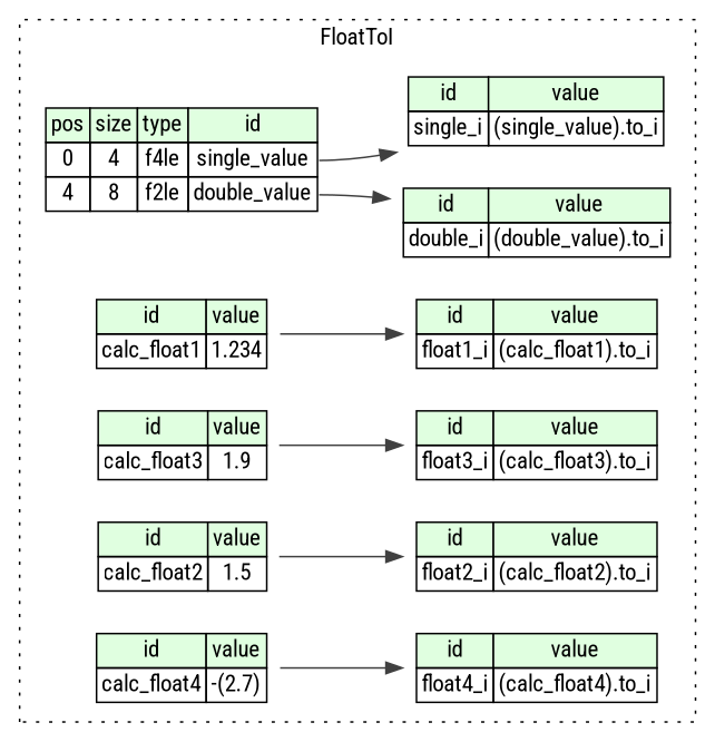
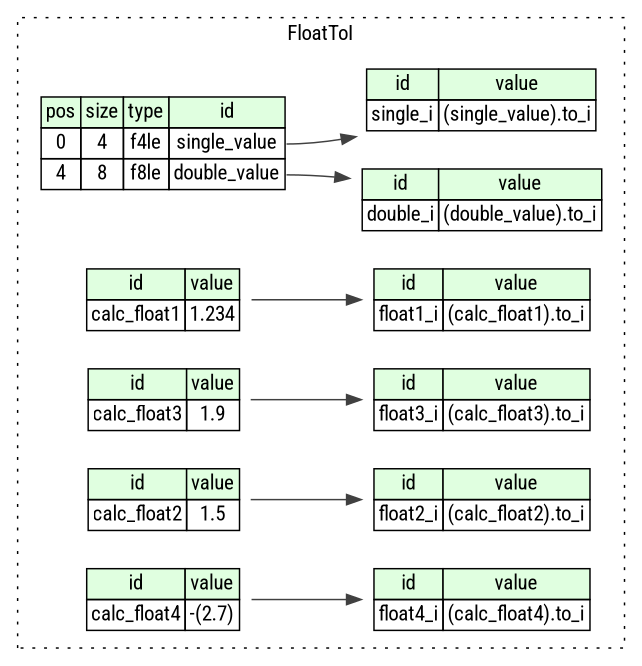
  digraph {
    rankdir=LR
    fontname="Roboto Condensed"
    node [shape=plaintext fontname="Roboto Condensed"]
    edge [color="#404040" fontname="Roboto Condensed"]
-   n1 [label=<<TABLE BORDER="0" CELLBORDER="1" CELLSPACING="0"> 			<TR><TD BGCOLOR="#E0FFE0">pos</TD><TD BGCOLOR="#E0FFE0">size</TD><TD BGCOLOR="#E0FFE0">type</TD><TD BGCOLOR="#E0FFE0">id</TD></TR> 			<TR><TD PORT="single_value_pos">0</TD><TD PORT="single_value_size">4</TD><TD>f4le</TD><TD PORT="single_value_type">single_value</TD></TR> 			<TR><TD PORT="double_value_pos">4</TD><TD PORT="double_value_size">8</TD><TD>f2le</TD><TD PORT="double_value_type">double_value</TD></TR> 		</TABLE>>]
+   n1 [label=<<TABLE BORDER="0" CELLBORDER="1" CELLSPACING="0"> 			<TR><TD BGCOLOR="#E0FFE0">pos</TD><TD BGCOLOR="#E0FFE0">size</TD><TD BGCOLOR="#E0FFE0">type</TD><TD BGCOLOR="#E0FFE0">id</TD></TR> 			<TR><TD PORT="single_value_pos">0</TD><TD PORT="single_value_size">4</TD><TD>f4le</TD><TD PORT="single_value_type">single_value</TD></TR> 			<TR><TD PORT="double_value_pos">4</TD><TD PORT="double_value_size">8</TD><TD>f8le</TD><TD PORT="double_value_type">double_value</TD></TR> 		</TABLE>>]
    n2 [label=<<TABLE BORDER="0" CELLBORDER="1" CELLSPACING="0"> 			<TR><TD BGCOLOR="#E0FFE0">id</TD><TD BGCOLOR="#E0FFE0">value</TD></TR> 			<TR><TD>float2_i</TD><TD>(calc_float2).to_i</TD></TR> 		</TABLE>>]
    n3 [label=<<TABLE BORDER="0" CELLBORDER="1" CELLSPACING="0"> 			<TR><TD BGCOLOR="#E0FFE0">id</TD><TD BGCOLOR="#E0FFE0">value</TD></TR> 			<TR><TD>calc_float1</TD><TD>1.234</TD></TR> 		</TABLE>>]
    n4 [label=<<TABLE BORDER="0" CELLBORDER="1" CELLSPACING="0"> 			<TR><TD BGCOLOR="#E0FFE0">id</TD><TD BGCOLOR="#E0FFE0">value</TD></TR> 			<TR><TD>float4_i</TD><TD>(calc_float4).to_i</TD></TR> 		</TABLE>>]
    n5 [label=<<TABLE BORDER="0" CELLBORDER="1" CELLSPACING="0"> 			<TR><TD BGCOLOR="#E0FFE0">id</TD><TD BGCOLOR="#E0FFE0">value</TD></TR> 			<TR><TD>calc_float3</TD><TD>1.9</TD></TR> 		</TABLE>>]
    n6 [label=<<TABLE BORDER="0" CELLBORDER="1" CELLSPACING="0"> 			<TR><TD BGCOLOR="#E0FFE0">id</TD><TD BGCOLOR="#E0FFE0">value</TD></TR> 			<TR><TD>calc_float2</TD><TD>1.5</TD></TR> 		</TABLE>>]
    n7 [label=<<TABLE BORDER="0" CELLBORDER="1" CELLSPACING="0"> 			<TR><TD BGCOLOR="#E0FFE0">id</TD><TD BGCOLOR="#E0FFE0">value</TD></TR> 			<TR><TD>float1_i</TD><TD>(calc_float1).to_i</TD></TR> 		</TABLE>>]
    n8 [label=<<TABLE BORDER="0" CELLBORDER="1" CELLSPACING="0"> 			<TR><TD BGCOLOR="#E0FFE0">id</TD><TD BGCOLOR="#E0FFE0">value</TD></TR> 			<TR><TD>double_i</TD><TD>(double_value).to_i</TD></TR> 		</TABLE>>]
    n9 [label=<<TABLE BORDER="0" CELLBORDER="1" CELLSPACING="0"> 			<TR><TD BGCOLOR="#E0FFE0">id</TD><TD BGCOLOR="#E0FFE0">value</TD></TR> 			<TR><TD>float3_i</TD><TD>(calc_float3).to_i</TD></TR> 		</TABLE>>]
    n10 [label=<<TABLE BORDER="0" CELLBORDER="1" CELLSPACING="0"> 			<TR><TD BGCOLOR="#E0FFE0">id</TD><TD BGCOLOR="#E0FFE0">value</TD></TR> 			<TR><TD>single_i</TD><TD>(single_value).to_i</TD></TR> 		</TABLE>>]
    n11 [label=<<TABLE BORDER="0" CELLBORDER="1" CELLSPACING="0"> 			<TR><TD BGCOLOR="#E0FFE0">id</TD><TD BGCOLOR="#E0FFE0">value</TD></TR> 			<TR><TD>calc_float4</TD><TD>-(2.7)</TD></TR> 		</TABLE>>]
    subgraph cluster_1 {
      label=FloatToI
      style=dotted
      n1
      n2
      n3
      n4
      n5
      n6
      n7
      n8
      n9
      n10
      n11
    }
    n1 -> n8 [tailport=double_value_type]
    n1 -> n10 [tailport=single_value_type]
    n3 -> n7 [tailport=calc_float1_type]
    n5 -> n9 [tailport=calc_float3_type]
    n6 -> n2 [tailport=calc_float2_type]
    n11 -> n4 [tailport=calc_float4_type]
  }
